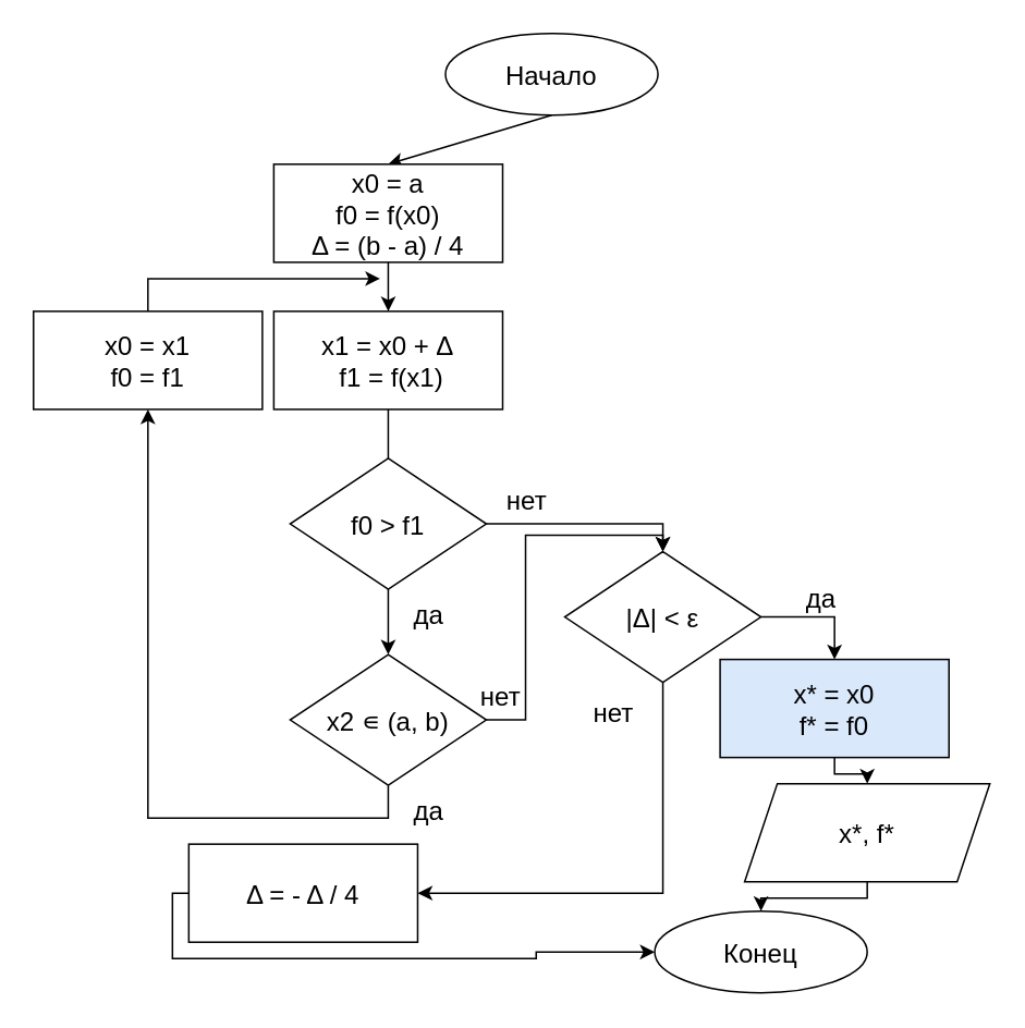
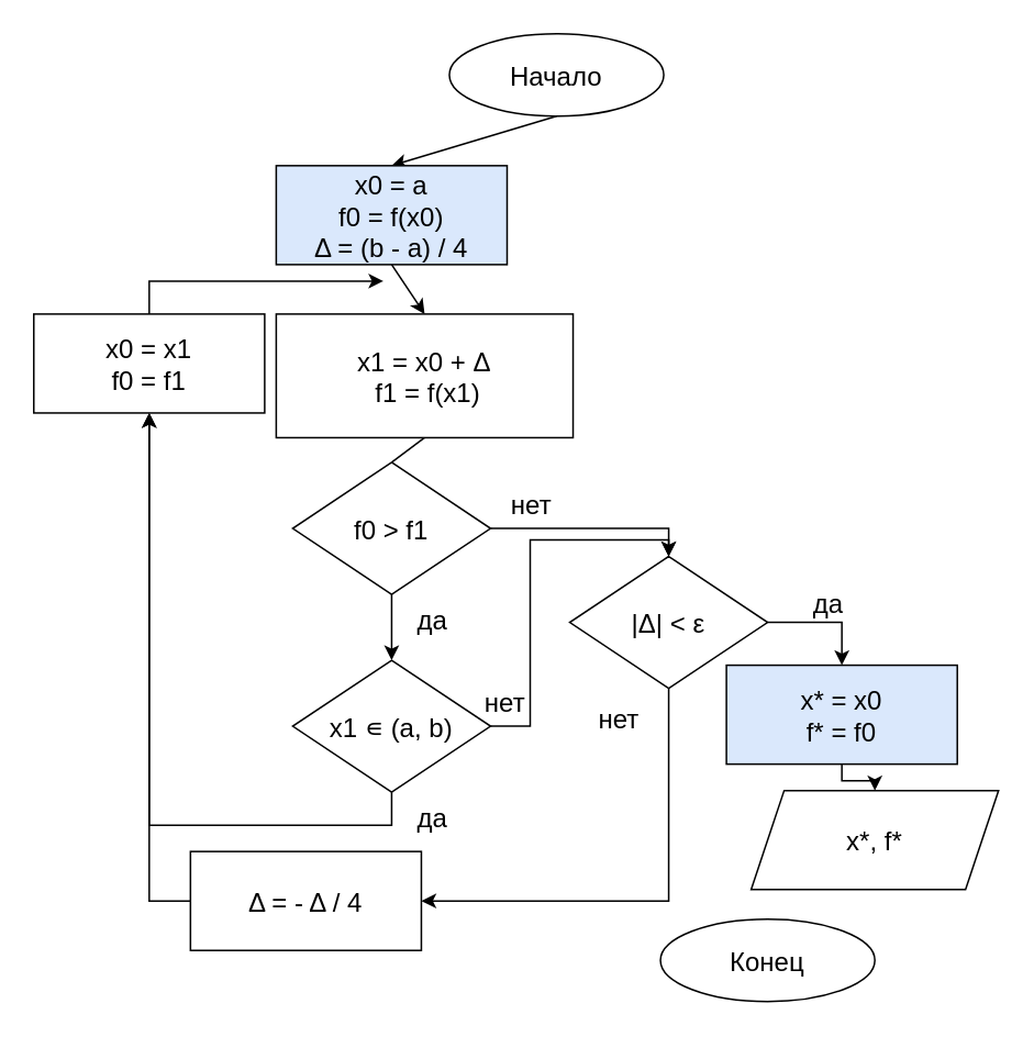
  <mxCell id="0" />
  <mxCell id="1" parent="0" />
  <mxCell id="2" value="" style="edgeStyle=none;exitX=0.5;exitY=1;exitDx=0;exitDy=0;entryX=0.5;entryY=0;entryDx=0;entryDy=0;fontSize=16;" parent="1" source="3" target="5" edge="1"><mxGeometry relative="1" as="geometry" /></mxCell>
  <mxCell id="3" value="Начало" style="ellipse;fontSize=16;" parent="1" vertex="1"><mxGeometry x="272" y="20" width="130" height="50" as="geometry" /></mxCell>
  <mxCell id="4" value="" style="edgeStyle=none;exitX=0.5;exitY=1;exitDx=0;exitDy=0;entryX=0.5;entryY=0;entryDx=0;entryDy=0;fontSize=16;" parent="1" source="5" target="7" edge="1"><mxGeometry relative="1" as="geometry" /></mxCell>
- <mxCell id="5" value="x0 = a&#10;f0 = f(x0)&#10;Δ = (b - a) / 4" style="rounded=0;fontSize=16;" parent="1" vertex="1"><mxGeometry x="167" y="100" width="140" height="60" as="geometry" /></mxCell>
+ <mxCell id="5" value="x0 = a&#10;f0 = f(x0)&#10;Δ = (b - a) / 4" style="rounded=0;fontSize=16;fillColor=#dae8fc;" parent="1" vertex="1"><mxGeometry x="167" y="100" width="140" height="60" as="geometry" /></mxCell>
  <mxCell id="6" value="" style="edgeStyle=none;exitX=0.5;exitY=1;exitDx=0;exitDy=0;entryX=0.5;entryY=0;entryDx=0;entryDy=0;fontSize=16;endArrow=none;" parent="1" source="7" target="10" edge="1"><mxGeometry relative="1" as="geometry" /></mxCell>
- <mxCell id="7" value="x1 = x0 + Δ&#10; f1 = f(x1)" style="rounded=0;fontSize=16;" parent="1" vertex="1"><mxGeometry x="167" y="190" width="140" height="60" as="geometry" /></mxCell>
+ <mxCell id="7" value="x1 = x0 + Δ&#10; f1 = f(x1)" style="rounded=0;fontSize=16;" parent="1" vertex="1"><mxGeometry x="167" y="190" width="180" height="75" as="geometry" /></mxCell>
  <mxCell id="8" value="" style="rounded=0;exitX=1;exitY=0.5;exitDx=0;exitDy=0;entryX=0.5;entryY=0;entryDx=0;entryDy=0;fontSize=16;edgeStyle=orthogonalEdgeStyle;" parent="1" source="10" target="18" edge="1"><mxGeometry relative="1" as="geometry" /></mxCell>
  <mxCell id="9" value="" style="edgeStyle=none;rounded=0;exitX=0.5;exitY=1;exitDx=0;exitDy=0;entryX=0.5;entryY=0;entryDx=0;entryDy=0;fontSize=16;" parent="1" source="10" target="13" edge="1"><mxGeometry relative="1" as="geometry" /></mxCell>
  <mxCell id="10" value="f0 &gt; f1" style="rhombus;fontSize=16;" parent="1" vertex="1"><mxGeometry x="177" y="280" width="120" height="80" as="geometry" /></mxCell>
  <mxCell id="11" value="" style="edgeStyle=orthogonalEdgeStyle;exitX=0.5;exitY=1;exitDx=0;exitDy=0;entryX=0.5;entryY=1;entryDx=0;entryDy=0;fontSize=16;rounded=0;" parent="1" source="13" target="15" edge="1"><mxGeometry relative="1" as="geometry"><Array as="points"><mxPoint x="237" y="500" /><mxPoint x="90" y="500" /></Array></mxGeometry></mxCell>
  <mxCell id="12" value="" style="edgeStyle=orthogonalEdgeStyle;rounded=0;exitX=1;exitY=0.5;exitDx=0;exitDy=0;entryX=0.5;entryY=0;entryDx=0;entryDy=0;fontSize=16;" parent="1" source="13" target="18" edge="1"><mxGeometry relative="1" as="geometry" /></mxCell>
- <mxCell id="13" value="x2 ∊ (a, b)" style="rhombus;fontSize=16;" parent="1" vertex="1"><mxGeometry x="177" y="400" width="120" height="80" as="geometry" /></mxCell>
+ <mxCell id="13" value="x1 ∊ (a, b)" style="rhombus;fontSize=16;" parent="1" vertex="1"><mxGeometry x="177" y="400" width="120" height="80" as="geometry" /></mxCell>
  <mxCell id="14" value="" style="edgeStyle=orthogonalEdgeStyle;rounded=0;exitX=0.5;exitY=0;exitDx=0;exitDy=0;fontSize=16;" parent="1" source="15" edge="1"><mxGeometry relative="1" as="geometry"><mxPoint x="232" y="170" as="targetPoint" /><Array as="points"><mxPoint x="90" y="170" /></Array></mxGeometry></mxCell>
  <mxCell id="15" value="x0 = x1&#10;f0 = f1" style="rounded=0;fontSize=16;" parent="1" vertex="1"><mxGeometry x="20" y="190" width="140" height="60" as="geometry" /></mxCell>
  <mxCell id="16" value="" style="edgeStyle=orthogonalEdgeStyle;rounded=0;exitX=0.5;exitY=1;exitDx=0;exitDy=0;fontSize=16;entryX=1;entryY=0.5;entryDx=0;entryDy=0;" parent="1" source="18" target="31" edge="1"><mxGeometry relative="1" as="geometry"><mxPoint x="142" y="515" as="targetPoint" /><Array as="points"><mxPoint x="405" y="546" /></Array></mxGeometry></mxCell>
  <mxCell id="17" value="" style="edgeStyle=orthogonalEdgeStyle;rounded=0;exitX=1;exitY=0.5;exitDx=0;exitDy=0;entryX=0.5;entryY=0;entryDx=0;entryDy=0;fontSize=16;" parent="1" source="18" target="25" edge="1"><mxGeometry relative="1" as="geometry" /></mxCell>
  <mxCell id="18" value="|Δ| &lt; ε" style="rhombus;fontSize=16;" parent="1" vertex="1"><mxGeometry x="345" y="337" width="120" height="80" as="geometry" /></mxCell>
  <mxCell id="19" value="нет" style="text;strokeColor=none;fillColor=none;align=center;verticalAlign=middle;rounded=0;fontSize=16;" parent="1" vertex="1"><mxGeometry x="292" y="290" width="60" height="30" as="geometry" /></mxCell>
  <mxCell id="20" value="да" style="text;strokeColor=none;fillColor=none;align=center;verticalAlign=middle;rounded=0;fontSize=16;" parent="1" vertex="1"><mxGeometry x="232" y="360" width="60" height="30" as="geometry" /></mxCell>
  <mxCell id="21" value="да" style="text;strokeColor=none;fillColor=none;align=center;verticalAlign=middle;rounded=0;fontSize=16;" parent="1" vertex="1"><mxGeometry x="232" y="480" width="60" height="30" as="geometry" /></mxCell>
  <mxCell id="22" value="нет" style="text;strokeColor=none;fillColor=none;align=center;verticalAlign=middle;rounded=0;fontSize=16;" parent="1" vertex="1"><mxGeometry x="276" y="410" width="60" height="30" as="geometry" /></mxCell>
  <mxCell id="23" value="нет" style="text;strokeColor=none;fillColor=none;align=center;verticalAlign=middle;rounded=0;fontSize=16;" parent="1" vertex="1"><mxGeometry x="345" y="420" width="60" height="30" as="geometry" /></mxCell>
  <mxCell id="24" value="" style="edgeStyle=orthogonalEdgeStyle;rounded=0;exitX=0.5;exitY=1;exitDx=0;exitDy=0;fontSize=16;entryX=0.5;entryY=0;entryDx=0;entryDy=0;" parent="1" source="25" target="28" edge="1"><mxGeometry relative="1" as="geometry"><mxPoint x="552" y="500" as="targetPoint" /></mxGeometry></mxCell>
  <mxCell id="25" value="x* = x0&#10;f* = f0" style="rounded=0;fontSize=16;fillColor=#dae8fc;" parent="1" vertex="1"><mxGeometry x="440" y="403" width="140" height="60" as="geometry" /></mxCell>
  <mxCell id="26" value="да" style="text;strokeColor=none;fillColor=none;align=center;verticalAlign=middle;rounded=0;fontSize=16;" parent="1" vertex="1"><mxGeometry x="472" y="350" width="60" height="30" as="geometry" /></mxCell>
- <mxCell id="27" value="" style="edgeStyle=orthogonalEdgeStyle;rounded=0;exitX=0.5;exitY=1;exitDx=0;exitDy=0;entryX=0.5;entryY=0;entryDx=0;entryDy=0;fontSize=16;" parent="1" source="28" target="29" edge="1"><mxGeometry relative="1" as="geometry" /></mxCell>
  <mxCell id="28" value="x*, f*" style="shape=parallelogram;perimeter=parallelogramPerimeter;fixedSize=1;fontSize=16;" parent="1" vertex="1"><mxGeometry x="455" y="479" width="150" height="60" as="geometry" /></mxCell>
  <mxCell id="29" value="Конец" style="ellipse;fontSize=16;" parent="1" vertex="1"><mxGeometry x="400" y="557" width="130" height="50" as="geometry" /></mxCell>
- <mxCell id="30" style="edgeStyle=orthogonalEdgeStyle;html=0;exitX=0;exitY=0.5;exitDx=0;exitDy=0;fontSize=16;rounded=0;" edge="1" parent="1" source="31" target="29"><mxGeometry relative="1" as="geometry" /></mxCell>
+ <mxCell id="30" style="edgeStyle=orthogonalEdgeStyle;html=0;exitX=0;exitY=0.5;exitDx=0;exitDy=0;entryX=0.5;entryY=1;entryDx=0;entryDy=0;fontSize=16;rounded=0;" edge="1" parent="1" source="31" target="15"><mxGeometry relative="1" as="geometry" /></mxCell>
  <mxCell id="31" value="Δ = - Δ / 4" style="rounded=0;fontSize=16;" vertex="1" parent="1"><mxGeometry x="115" y="516" width="140" height="60" as="geometry" /></mxCell>
